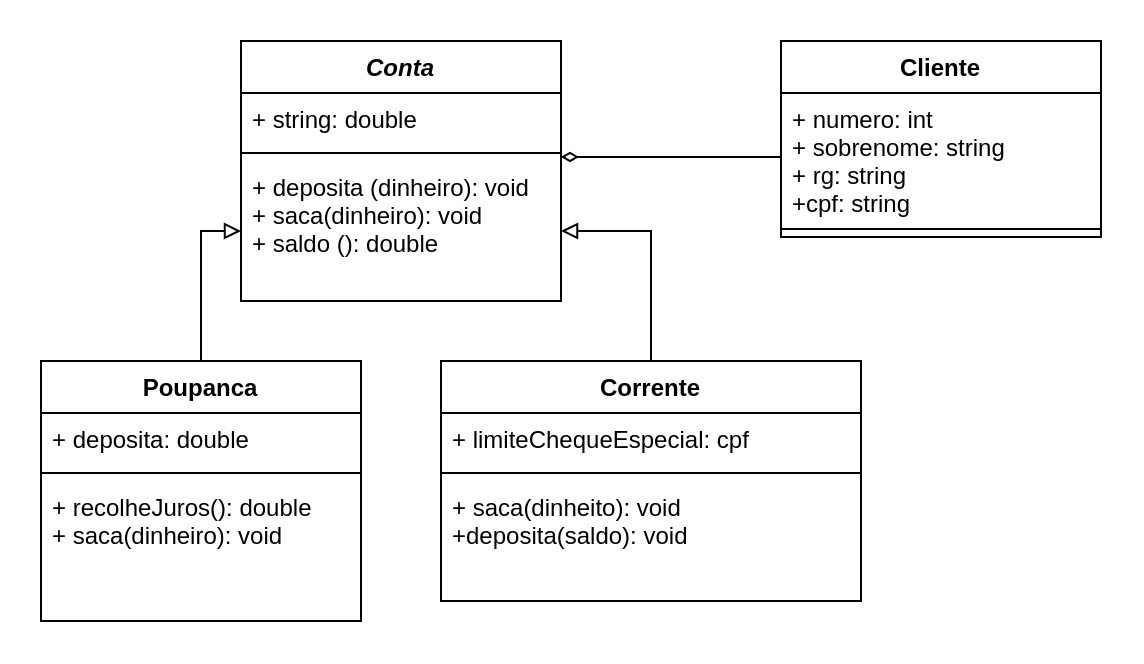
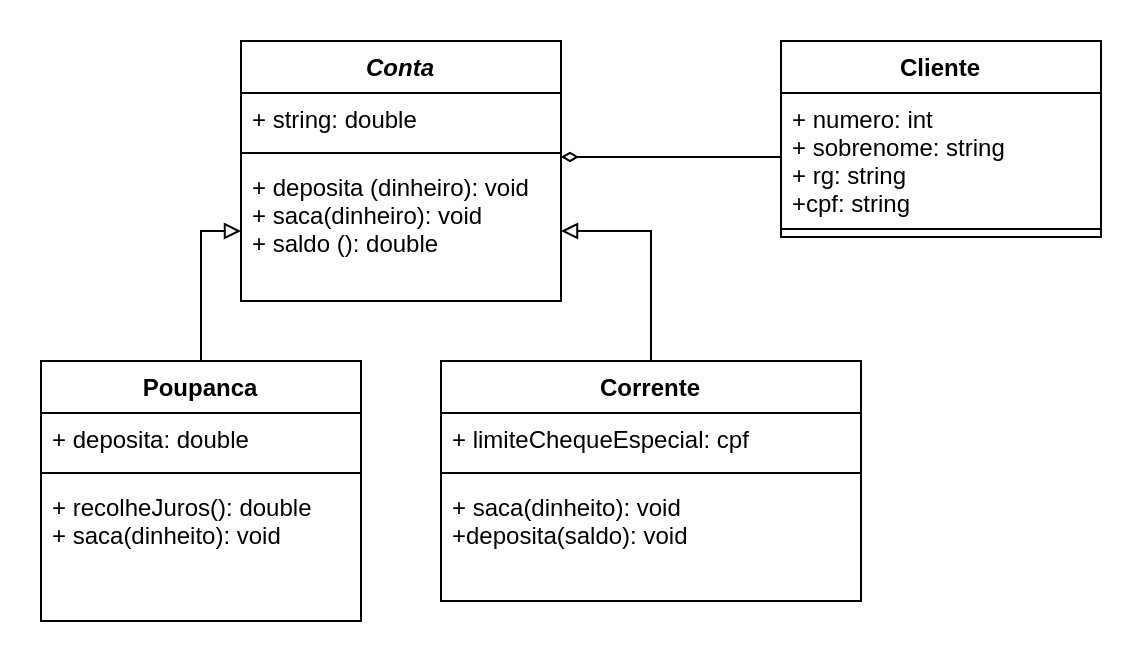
  <mxCell id="0" />
  <mxCell id="1" parent="0" />
  <mxCell id="2" value="Cliente" style="swimlane;fontStyle=1;align=center;verticalAlign=top;childLayout=stackLayout;horizontal=1;startSize=26;horizontalStack=0;resizeParent=1;resizeParentMax=0;resizeLast=0;collapsible=1;marginBottom=0;" vertex="1" parent="1"><mxGeometry x="390" y="20" width="160" height="98" as="geometry" /></mxCell>
  <mxCell id="3" value="+ numero: int&#10;+ sobrenome: string&#10;+ rg: string&#10;+cpf: string" style="text;strokeColor=none;fillColor=none;align=left;verticalAlign=top;spacingLeft=4;spacingRight=4;overflow=hidden;rotatable=0;points=[[0,0.5],[1,0.5]];portConstraint=eastwest;" vertex="1" parent="2"><mxGeometry y="26" width="160" height="64" as="geometry" /></mxCell>
  <mxCell id="4" value="" style="line;strokeWidth=1;fillColor=none;align=left;verticalAlign=middle;spacingTop=-1;spacingLeft=3;spacingRight=3;rotatable=0;labelPosition=right;points=[];portConstraint=eastwest;" vertex="1" parent="2"><mxGeometry y="90" width="160" height="8" as="geometry" /></mxCell>
  <mxCell id="5" style="edgeStyle=orthogonalEdgeStyle;rounded=0;orthogonalLoop=1;jettySize=auto;html=1;entryX=0;entryY=0.5;entryDx=0;entryDy=0;endArrow=block;endFill=0;" edge="1" parent="1" source="6" target="18"><mxGeometry relative="1" as="geometry" /></mxCell>
  <mxCell id="6" value="Poupanca" style="swimlane;fontStyle=1;align=center;verticalAlign=top;childLayout=stackLayout;horizontal=1;startSize=26;horizontalStack=0;resizeParent=1;resizeParentMax=0;resizeLast=0;collapsible=1;marginBottom=0;" vertex="1" parent="1"><mxGeometry x="20" y="180" width="160" height="130" as="geometry" /></mxCell>
  <mxCell id="7" value="+ deposita: double" style="text;strokeColor=none;fillColor=none;align=left;verticalAlign=top;spacingLeft=4;spacingRight=4;overflow=hidden;rotatable=0;points=[[0,0.5],[1,0.5]];portConstraint=eastwest;" vertex="1" parent="6"><mxGeometry y="26" width="160" height="26" as="geometry" /></mxCell>
  <mxCell id="8" value="" style="line;strokeWidth=1;fillColor=none;align=left;verticalAlign=middle;spacingTop=-1;spacingLeft=3;spacingRight=3;rotatable=0;labelPosition=right;points=[];portConstraint=eastwest;" vertex="1" parent="6"><mxGeometry y="52" width="160" height="8" as="geometry" /></mxCell>
- <mxCell id="9" value="+ recolheJuros(): double&#10;+ saca(dinheiro): void" style="text;strokeColor=none;fillColor=none;align=left;verticalAlign=top;spacingLeft=4;spacingRight=4;overflow=hidden;rotatable=0;points=[[0,0.5],[1,0.5]];portConstraint=eastwest;" vertex="1" parent="6"><mxGeometry y="60" width="160" height="70" as="geometry" /></mxCell>
+ <mxCell id="9" value="+ recolheJuros(): double&#10;+ saca(dinheito): void" style="text;strokeColor=none;fillColor=none;align=left;verticalAlign=top;spacingLeft=4;spacingRight=4;overflow=hidden;rotatable=0;points=[[0,0.5],[1,0.5]];portConstraint=eastwest;" vertex="1" parent="6"><mxGeometry y="60" width="160" height="70" as="geometry" /></mxCell>
  <mxCell id="10" style="edgeStyle=orthogonalEdgeStyle;rounded=0;orthogonalLoop=1;jettySize=auto;html=1;entryX=1;entryY=0.5;entryDx=0;entryDy=0;endArrow=block;endFill=0;" edge="1" parent="1" source="11" target="18"><mxGeometry relative="1" as="geometry" /></mxCell>
  <mxCell id="11" value="Corrente" style="swimlane;fontStyle=1;align=center;verticalAlign=top;childLayout=stackLayout;horizontal=1;startSize=26;horizontalStack=0;resizeParent=1;resizeParentMax=0;resizeLast=0;collapsible=1;marginBottom=0;" vertex="1" parent="1"><mxGeometry x="220" y="180" width="210" height="120" as="geometry" /></mxCell>
  <mxCell id="12" value="+ limiteChequeEspecial: cpf" style="text;strokeColor=none;fillColor=none;align=left;verticalAlign=top;spacingLeft=4;spacingRight=4;overflow=hidden;rotatable=0;points=[[0,0.5],[1,0.5]];portConstraint=eastwest;" vertex="1" parent="11"><mxGeometry y="26" width="210" height="26" as="geometry" /></mxCell>
  <mxCell id="13" value="" style="line;strokeWidth=1;fillColor=none;align=left;verticalAlign=middle;spacingTop=-1;spacingLeft=3;spacingRight=3;rotatable=0;labelPosition=right;points=[];portConstraint=eastwest;" vertex="1" parent="11"><mxGeometry y="52" width="210" height="8" as="geometry" /></mxCell>
  <mxCell id="14" value="+ saca(dinheito): void&#10;+deposita(saldo): void" style="text;strokeColor=none;fillColor=none;align=left;verticalAlign=top;spacingLeft=4;spacingRight=4;overflow=hidden;rotatable=0;points=[[0,0.5],[1,0.5]];portConstraint=eastwest;" vertex="1" parent="11"><mxGeometry y="60" width="210" height="60" as="geometry" /></mxCell>
  <mxCell id="15" value="Conta" style="swimlane;fontStyle=3;align=center;verticalAlign=top;childLayout=stackLayout;horizontal=1;startSize=26;horizontalStack=0;resizeParent=1;resizeParentMax=0;resizeLast=0;collapsible=1;marginBottom=0;" vertex="1" parent="1"><mxGeometry x="120" y="20" width="160" height="130" as="geometry" /></mxCell>
  <mxCell id="16" value="+ string: double" style="text;strokeColor=none;fillColor=none;align=left;verticalAlign=top;spacingLeft=4;spacingRight=4;overflow=hidden;rotatable=0;points=[[0,0.5],[1,0.5]];portConstraint=eastwest;" vertex="1" parent="15"><mxGeometry y="26" width="160" height="26" as="geometry" /></mxCell>
  <mxCell id="17" value="" style="line;strokeWidth=1;fillColor=none;align=left;verticalAlign=middle;spacingTop=-1;spacingLeft=3;spacingRight=3;rotatable=0;labelPosition=right;points=[];portConstraint=eastwest;" vertex="1" parent="15"><mxGeometry y="52" width="160" height="8" as="geometry" /></mxCell>
  <mxCell id="18" value="+ deposita (dinheiro): void&#10;+ saca(dinheiro): void&#10;+ saldo (): double" style="text;strokeColor=none;fillColor=none;align=left;verticalAlign=top;spacingLeft=4;spacingRight=4;overflow=hidden;rotatable=0;points=[[0,0.5],[1,0.5]];portConstraint=eastwest;" vertex="1" parent="15"><mxGeometry y="60" width="160" height="70" as="geometry" /></mxCell>
  <mxCell id="19" style="edgeStyle=orthogonalEdgeStyle;rounded=0;orthogonalLoop=1;jettySize=auto;html=1;entryX=1;entryY=-0.029;entryDx=0;entryDy=0;entryPerimeter=0;endArrow=diamondThin;endFill=0;" edge="1" parent="1" source="3" target="18"><mxGeometry relative="1" as="geometry" /></mxCell>
